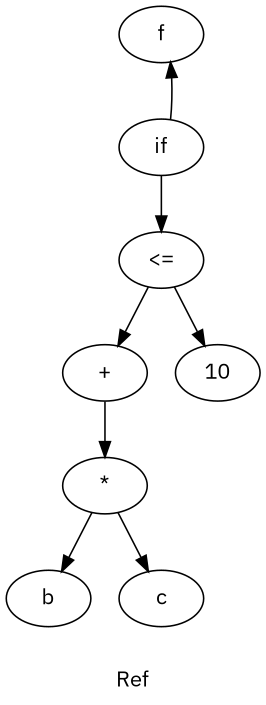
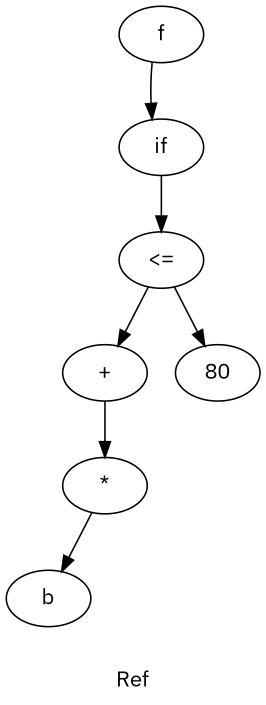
  digraph {
    fontname="IBM Plex Sans"
    label=Ref
    node [fontname="IBM Plex Sans"]
    edge [fontname="IBM Plex Sans"]
    n1 [label=f]
    n2 [label=if]
    n3 [label="<="]
    n4 [label="+"]
-   n5 [label=10]
+   n5 [label=80]
    n6 [label="*"]
    n7 [label=b]
-   n8 [label=c]
-   n2 -> n1
+   n1 -> n2
    n2 -> n3
    n3 -> n4
    n3 -> n5
    n4 -> n6
    n6 -> n7
-   n6 -> n8
  }
